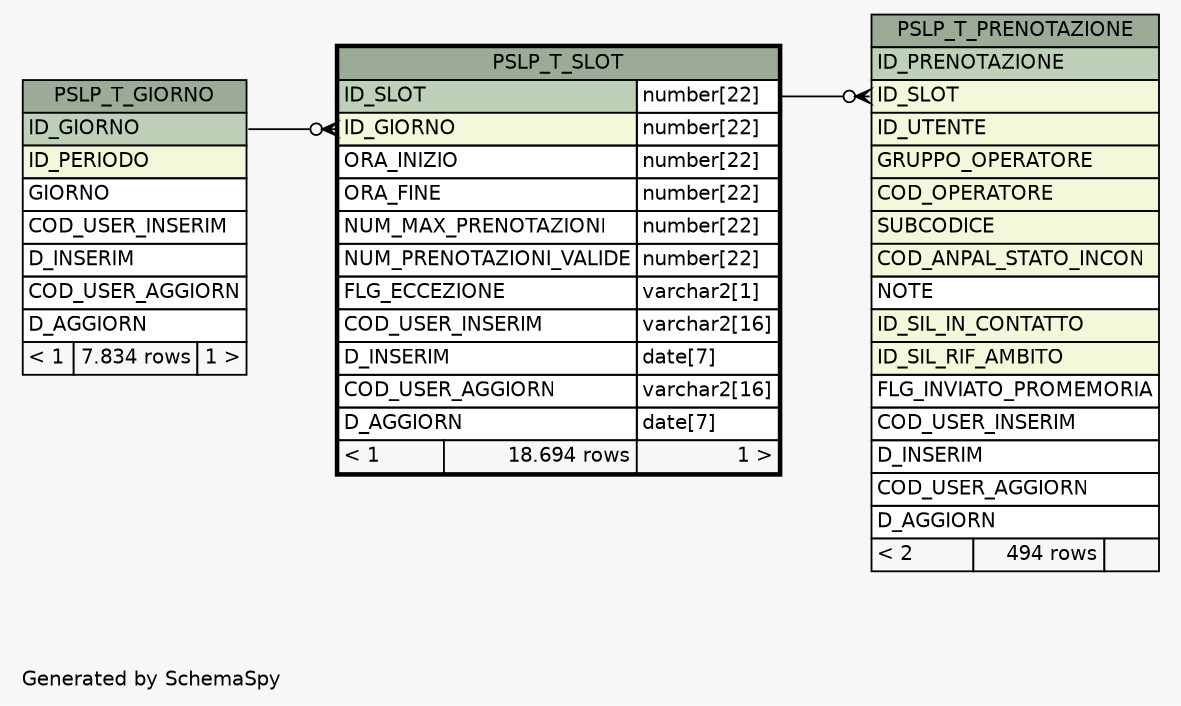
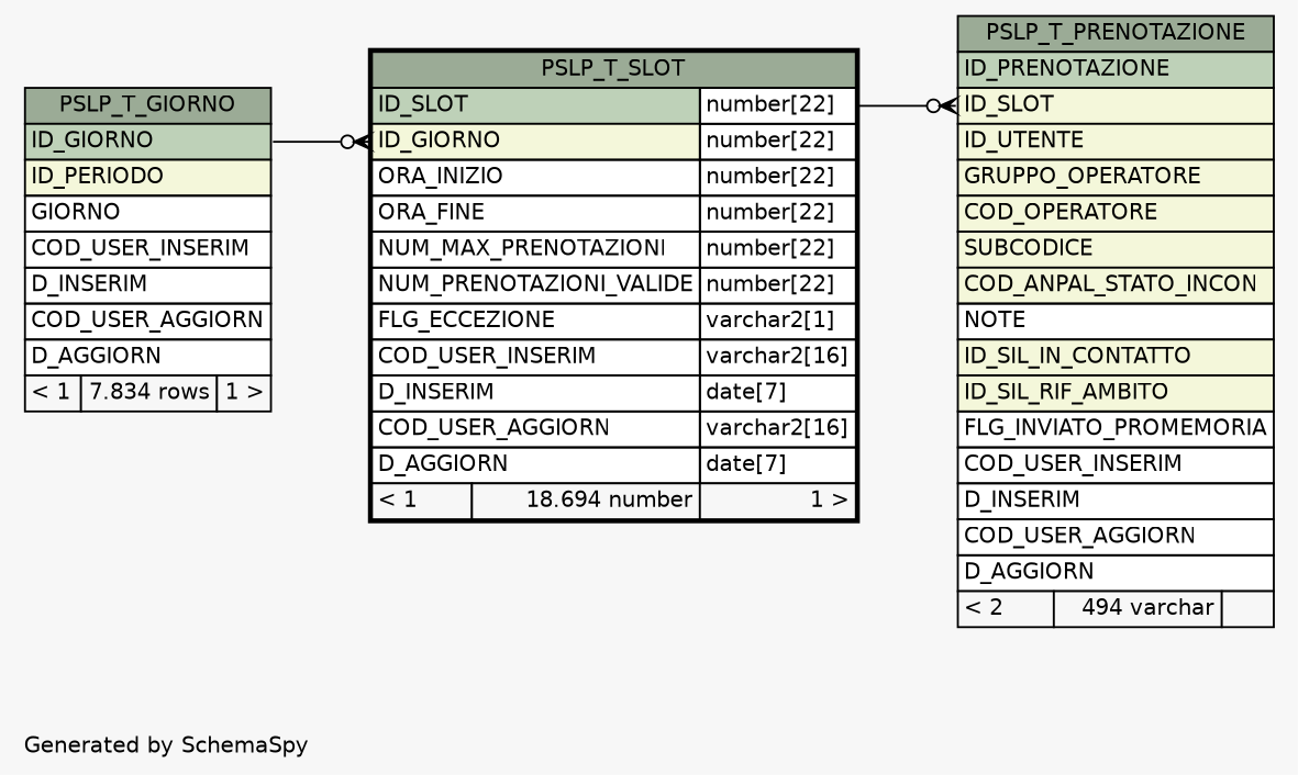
  digraph {
    bgcolor="#f7f7f7"
    fontname=Helvetica
    fontsize=11
    label="\nGenerated by SchemaSpy"
    labeljust=l
    nodesep=0.18
    rankdir=RL
    ranksep=0.46
    node [fontname=Helvetica fontsize=11 shape=plaintext]
    edge [arrowhead=none arrowsize=0.8 arrowtail=crowodot dir=back]
-   n1 [label=<     <TABLE BORDER="0" CELLBORDER="1" CELLSPACING="0" BGCOLOR="#ffffff">       <TR><TD COLSPAN="3" BGCOLOR="#9bab96" ALIGN="CENTER">PSLP_T_PRENOTAZIONE</TD></TR>       <TR><TD PORT="ID_PRENOTAZIONE" COLSPAN="3" BGCOLOR="#bed1b8" ALIGN="LEFT">ID_PRENOTAZIONE</TD></TR>       <TR><TD PORT="ID_SLOT" COLSPAN="3" BGCOLOR="#f4f7da" ALIGN="LEFT">ID_SLOT</TD></TR>       <TR><TD PORT="ID_UTENTE" COLSPAN="3" BGCOLOR="#f4f7da" ALIGN="LEFT">ID_UTENTE</TD></TR>       <TR><TD PORT="GRUPPO_OPERATORE" COLSPAN="3" BGCOLOR="#f4f7da" ALIGN="LEFT">GRUPPO_OPERATORE</TD></TR>       <TR><TD PORT="COD_OPERATORE" COLSPAN="3" BGCOLOR="#f4f7da" ALIGN="LEFT">COD_OPERATORE</TD></TR>       <TR><TD PORT="SUBCODICE" COLSPAN="3" BGCOLOR="#f4f7da" ALIGN="LEFT">SUBCODICE</TD></TR>       <TR><TD PORT="COD_ANPAL_STATO_INCON" COLSPAN="3" BGCOLOR="#f4f7da" ALIGN="LEFT">COD_ANPAL_STATO_INCON</TD></TR>       <TR><TD PORT="NOTE" COLSPAN="3" ALIGN="LEFT">NOTE</TD></TR>       <TR><TD PORT="ID_SIL_IN_CONTATTO" COLSPAN="3" BGCOLOR="#f4f7da" ALIGN="LEFT">ID_SIL_IN_CONTATTO</TD></TR>       <TR><TD PORT="ID_SIL_RIF_AMBITO" COLSPAN="3" BGCOLOR="#f4f7da" ALIGN="LEFT">ID_SIL_RIF_AMBITO</TD></TR>       <TR><TD PORT="FLG_INVIATO_PROMEMORIA" COLSPAN="3" ALIGN="LEFT">FLG_INVIATO_PROMEMORIA</TD></TR>       <TR><TD PORT="COD_USER_INSERIM" COLSPAN="3" ALIGN="LEFT">COD_USER_INSERIM</TD></TR>       <TR><TD PORT="D_INSERIM" COLSPAN="3" ALIGN="LEFT">D_INSERIM</TD></TR>       <TR><TD PORT="COD_USER_AGGIORN" COLSPAN="3" ALIGN="LEFT">COD_USER_AGGIORN</TD></TR>       <TR><TD PORT="D_AGGIORN" COLSPAN="3" ALIGN="LEFT">D_AGGIORN</TD></TR>       <TR><TD ALIGN="LEFT" BGCOLOR="#f7f7f7">&lt; 2</TD><TD ALIGN="RIGHT" BGCOLOR="#f7f7f7">494 rows</TD><TD ALIGN="RIGHT" BGCOLOR="#f7f7f7">  </TD></TR>     </TABLE>>]
-   n2 [label=<     <TABLE BORDER="2" CELLBORDER="1" CELLSPACING="0" BGCOLOR="#ffffff">       <TR><TD COLSPAN="3" BGCOLOR="#9bab96" ALIGN="CENTER">PSLP_T_SLOT</TD></TR>       <TR><TD PORT="ID_SLOT" COLSPAN="2" BGCOLOR="#bed1b8" ALIGN="LEFT">ID_SLOT</TD><TD PORT="ID_SLOT.type" ALIGN="LEFT">number[22]</TD></TR>       <TR><TD PORT="ID_GIORNO" COLSPAN="2" BGCOLOR="#f4f7da" ALIGN="LEFT">ID_GIORNO</TD><TD PORT="ID_GIORNO.type" ALIGN="LEFT">number[22]</TD></TR>       <TR><TD PORT="ORA_INIZIO" COLSPAN="2" ALIGN="LEFT">ORA_INIZIO</TD><TD PORT="ORA_INIZIO.type" ALIGN="LEFT">number[22]</TD></TR>       <TR><TD PORT="ORA_FINE" COLSPAN="2" ALIGN="LEFT">ORA_FINE</TD><TD PORT="ORA_FINE.type" ALIGN="LEFT">number[22]</TD></TR>       <TR><TD PORT="NUM_MAX_PRENOTAZIONI" COLSPAN="2" ALIGN="LEFT">NUM_MAX_PRENOTAZIONI</TD><TD PORT="NUM_MAX_PRENOTAZIONI.type" ALIGN="LEFT">number[22]</TD></TR>       <TR><TD PORT="NUM_PRENOTAZIONI_VALIDE" COLSPAN="2" ALIGN="LEFT">NUM_PRENOTAZIONI_VALIDE</TD><TD PORT="NUM_PRENOTAZIONI_VALIDE.type" ALIGN="LEFT">number[22]</TD></TR>       <TR><TD PORT="FLG_ECCEZIONE" COLSPAN="2" ALIGN="LEFT">FLG_ECCEZIONE</TD><TD PORT="FLG_ECCEZIONE.type" ALIGN="LEFT">varchar2[1]</TD></TR>       <TR><TD PORT="COD_USER_INSERIM" COLSPAN="2" ALIGN="LEFT">COD_USER_INSERIM</TD><TD PORT="COD_USER_INSERIM.type" ALIGN="LEFT">varchar2[16]</TD></TR>       <TR><TD PORT="D_INSERIM" COLSPAN="2" ALIGN="LEFT">D_INSERIM</TD><TD PORT="D_INSERIM.type" ALIGN="LEFT">date[7]</TD></TR>       <TR><TD PORT="COD_USER_AGGIORN" COLSPAN="2" ALIGN="LEFT">COD_USER_AGGIORN</TD><TD PORT="COD_USER_AGGIORN.type" ALIGN="LEFT">varchar2[16]</TD></TR>       <TR><TD PORT="D_AGGIORN" COLSPAN="2" ALIGN="LEFT">D_AGGIORN</TD><TD PORT="D_AGGIORN.type" ALIGN="LEFT">date[7]</TD></TR>       <TR><TD ALIGN="LEFT" BGCOLOR="#f7f7f7">&lt; 1</TD><TD ALIGN="RIGHT" BGCOLOR="#f7f7f7">18.694 rows</TD><TD ALIGN="RIGHT" BGCOLOR="#f7f7f7">1 &gt;</TD></TR>     </TABLE>>]
+   n1 [label=<     <TABLE BORDER="0" CELLBORDER="1" CELLSPACING="0" BGCOLOR="#ffffff">       <TR><TD COLSPAN="3" BGCOLOR="#9bab96" ALIGN="CENTER">PSLP_T_PRENOTAZIONE</TD></TR>       <TR><TD PORT="ID_PRENOTAZIONE" COLSPAN="3" BGCOLOR="#bed1b8" ALIGN="LEFT">ID_PRENOTAZIONE</TD></TR>       <TR><TD PORT="ID_SLOT" COLSPAN="3" BGCOLOR="#f4f7da" ALIGN="LEFT">ID_SLOT</TD></TR>       <TR><TD PORT="ID_UTENTE" COLSPAN="3" BGCOLOR="#f4f7da" ALIGN="LEFT">ID_UTENTE</TD></TR>       <TR><TD PORT="GRUPPO_OPERATORE" COLSPAN="3" BGCOLOR="#f4f7da" ALIGN="LEFT">GRUPPO_OPERATORE</TD></TR>       <TR><TD PORT="COD_OPERATORE" COLSPAN="3" BGCOLOR="#f4f7da" ALIGN="LEFT">COD_OPERATORE</TD></TR>       <TR><TD PORT="SUBCODICE" COLSPAN="3" BGCOLOR="#f4f7da" ALIGN="LEFT">SUBCODICE</TD></TR>       <TR><TD PORT="COD_ANPAL_STATO_INCON" COLSPAN="3" BGCOLOR="#f4f7da" ALIGN="LEFT">COD_ANPAL_STATO_INCON</TD></TR>       <TR><TD PORT="NOTE" COLSPAN="3" ALIGN="LEFT">NOTE</TD></TR>       <TR><TD PORT="ID_SIL_IN_CONTATTO" COLSPAN="3" BGCOLOR="#f4f7da" ALIGN="LEFT">ID_SIL_IN_CONTATTO</TD></TR>       <TR><TD PORT="ID_SIL_RIF_AMBITO" COLSPAN="3" BGCOLOR="#f4f7da" ALIGN="LEFT">ID_SIL_RIF_AMBITO</TD></TR>       <TR><TD PORT="FLG_INVIATO_PROMEMORIA" COLSPAN="3" ALIGN="LEFT">FLG_INVIATO_PROMEMORIA</TD></TR>       <TR><TD PORT="COD_USER_INSERIM" COLSPAN="3" ALIGN="LEFT">COD_USER_INSERIM</TD></TR>       <TR><TD PORT="D_INSERIM" COLSPAN="3" ALIGN="LEFT">D_INSERIM</TD></TR>       <TR><TD PORT="COD_USER_AGGIORN" COLSPAN="3" ALIGN="LEFT">COD_USER_AGGIORN</TD></TR>       <TR><TD PORT="D_AGGIORN" COLSPAN="3" ALIGN="LEFT">D_AGGIORN</TD></TR>       <TR><TD ALIGN="LEFT" BGCOLOR="#f7f7f7">&lt; 2</TD><TD ALIGN="RIGHT" BGCOLOR="#f7f7f7">494 varchar</TD><TD ALIGN="RIGHT" BGCOLOR="#f7f7f7">  </TD></TR>     </TABLE>>]
+   n2 [label=<     <TABLE BORDER="2" CELLBORDER="1" CELLSPACING="0" BGCOLOR="#ffffff">       <TR><TD COLSPAN="3" BGCOLOR="#9bab96" ALIGN="CENTER">PSLP_T_SLOT</TD></TR>       <TR><TD PORT="ID_SLOT" COLSPAN="2" BGCOLOR="#bed1b8" ALIGN="LEFT">ID_SLOT</TD><TD PORT="ID_SLOT.type" ALIGN="LEFT">number[22]</TD></TR>       <TR><TD PORT="ID_GIORNO" COLSPAN="2" BGCOLOR="#f4f7da" ALIGN="LEFT">ID_GIORNO</TD><TD PORT="ID_GIORNO.type" ALIGN="LEFT">number[22]</TD></TR>       <TR><TD PORT="ORA_INIZIO" COLSPAN="2" ALIGN="LEFT">ORA_INIZIO</TD><TD PORT="ORA_INIZIO.type" ALIGN="LEFT">number[22]</TD></TR>       <TR><TD PORT="ORA_FINE" COLSPAN="2" ALIGN="LEFT">ORA_FINE</TD><TD PORT="ORA_FINE.type" ALIGN="LEFT">number[22]</TD></TR>       <TR><TD PORT="NUM_MAX_PRENOTAZIONI" COLSPAN="2" ALIGN="LEFT">NUM_MAX_PRENOTAZIONI</TD><TD PORT="NUM_MAX_PRENOTAZIONI.type" ALIGN="LEFT">number[22]</TD></TR>       <TR><TD PORT="NUM_PRENOTAZIONI_VALIDE" COLSPAN="2" ALIGN="LEFT">NUM_PRENOTAZIONI_VALIDE</TD><TD PORT="NUM_PRENOTAZIONI_VALIDE.type" ALIGN="LEFT">number[22]</TD></TR>       <TR><TD PORT="FLG_ECCEZIONE" COLSPAN="2" ALIGN="LEFT">FLG_ECCEZIONE</TD><TD PORT="FLG_ECCEZIONE.type" ALIGN="LEFT">varchar2[1]</TD></TR>       <TR><TD PORT="COD_USER_INSERIM" COLSPAN="2" ALIGN="LEFT">COD_USER_INSERIM</TD><TD PORT="COD_USER_INSERIM.type" ALIGN="LEFT">varchar2[16]</TD></TR>       <TR><TD PORT="D_INSERIM" COLSPAN="2" ALIGN="LEFT">D_INSERIM</TD><TD PORT="D_INSERIM.type" ALIGN="LEFT">date[7]</TD></TR>       <TR><TD PORT="COD_USER_AGGIORN" COLSPAN="2" ALIGN="LEFT">COD_USER_AGGIORN</TD><TD PORT="COD_USER_AGGIORN.type" ALIGN="LEFT">varchar2[16]</TD></TR>       <TR><TD PORT="D_AGGIORN" COLSPAN="2" ALIGN="LEFT">D_AGGIORN</TD><TD PORT="D_AGGIORN.type" ALIGN="LEFT">date[7]</TD></TR>       <TR><TD ALIGN="LEFT" BGCOLOR="#f7f7f7">&lt; 1</TD><TD ALIGN="RIGHT" BGCOLOR="#f7f7f7">18.694 number</TD><TD ALIGN="RIGHT" BGCOLOR="#f7f7f7">1 &gt;</TD></TR>     </TABLE>>]
    n3 [label=<     <TABLE BORDER="0" CELLBORDER="1" CELLSPACING="0" BGCOLOR="#ffffff">       <TR><TD COLSPAN="3" BGCOLOR="#9bab96" ALIGN="CENTER">PSLP_T_GIORNO</TD></TR>       <TR><TD PORT="ID_GIORNO" COLSPAN="3" BGCOLOR="#bed1b8" ALIGN="LEFT">ID_GIORNO</TD></TR>       <TR><TD PORT="ID_PERIODO" COLSPAN="3" BGCOLOR="#f4f7da" ALIGN="LEFT">ID_PERIODO</TD></TR>       <TR><TD PORT="GIORNO" COLSPAN="3" ALIGN="LEFT">GIORNO</TD></TR>       <TR><TD PORT="COD_USER_INSERIM" COLSPAN="3" ALIGN="LEFT">COD_USER_INSERIM</TD></TR>       <TR><TD PORT="D_INSERIM" COLSPAN="3" ALIGN="LEFT">D_INSERIM</TD></TR>       <TR><TD PORT="COD_USER_AGGIORN" COLSPAN="3" ALIGN="LEFT">COD_USER_AGGIORN</TD></TR>       <TR><TD PORT="D_AGGIORN" COLSPAN="3" ALIGN="LEFT">D_AGGIORN</TD></TR>       <TR><TD ALIGN="LEFT" BGCOLOR="#f7f7f7">&lt; 1</TD><TD ALIGN="RIGHT" BGCOLOR="#f7f7f7">7.834 rows</TD><TD ALIGN="RIGHT" BGCOLOR="#f7f7f7">1 &gt;</TD></TR>     </TABLE>>]
    n1 -> n2 [headport="ID_SLOT.type:e" tailport="ID_SLOT:w"]
    n2 -> n3 [headport="ID_GIORNO:e" tailport="ID_GIORNO:w"]
  }
